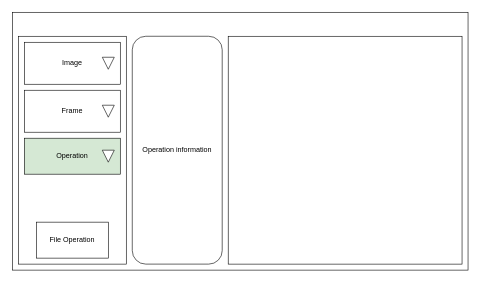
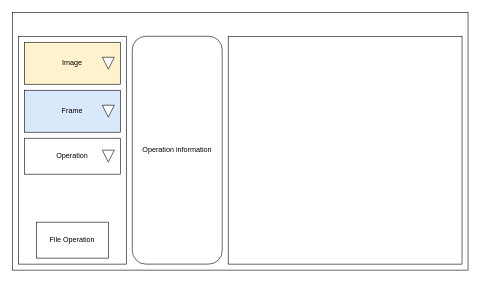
  <mxCell id="0" />
  <mxCell id="1" parent="0" />
  <mxCell id="2" value="" style="rounded=0;whiteSpace=wrap;html=1;" vertex="1" parent="1"><mxGeometry x="20" y="20" width="760" height="430" as="geometry" /></mxCell>
  <mxCell id="3" value="" style="rounded=0;whiteSpace=wrap;html=1;" vertex="1" parent="1"><mxGeometry x="380" y="60" width="390" height="380" as="geometry" /></mxCell>
  <mxCell id="4" value="" style="rounded=0;whiteSpace=wrap;html=1;" vertex="1" parent="1"><mxGeometry x="30" y="60" width="180" height="380" as="geometry" /></mxCell>
- <mxCell id="5" value="Image" style="rounded=0;whiteSpace=wrap;html=1;" vertex="1" parent="1"><mxGeometry x="40" y="70" width="160" height="70" as="geometry" /></mxCell>
+ <mxCell id="5" value="Image" style="rounded=0;whiteSpace=wrap;html=1;fillColor=#fff2cc;" vertex="1" parent="1"><mxGeometry x="40" y="70" width="160" height="70" as="geometry" /></mxCell>
  <mxCell id="6" value="" style="triangle;whiteSpace=wrap;html=1;rotation=90;" vertex="1" parent="1"><mxGeometry x="170" y="95" width="20" height="20" as="geometry" /></mxCell>
- <mxCell id="7" value="Frame" style="rounded=0;whiteSpace=wrap;html=1;" vertex="1" parent="1"><mxGeometry x="40" y="150" width="160" height="70" as="geometry" /></mxCell>
+ <mxCell id="7" value="Frame" style="rounded=0;whiteSpace=wrap;html=1;fillColor=#dae8fc;" vertex="1" parent="1"><mxGeometry x="40" y="150" width="160" height="70" as="geometry" /></mxCell>
  <mxCell id="8" value="" style="triangle;whiteSpace=wrap;html=1;rotation=90;" vertex="1" parent="1"><mxGeometry x="170" y="175" width="20" height="20" as="geometry" /></mxCell>
- <mxCell id="9" value="Operation" style="rounded=0;whiteSpace=wrap;html=1;fillColor=#d5e8d4;" vertex="1" parent="1"><mxGeometry x="40" y="230" width="160" height="60" as="geometry" /></mxCell>
+ <mxCell id="9" value="Operation" style="rounded=0;whiteSpace=wrap;html=1;" vertex="1" parent="1"><mxGeometry x="40" y="230" width="160" height="60" as="geometry" /></mxCell>
  <mxCell id="10" value="" style="triangle;whiteSpace=wrap;html=1;rotation=90;" vertex="1" parent="1"><mxGeometry x="170" y="250" width="20" height="20" as="geometry" /></mxCell>
  <mxCell id="11" value="File Operation" style="rounded=0;whiteSpace=wrap;html=1;" vertex="1" parent="1"><mxGeometry x="60" y="370" width="120" height="60" as="geometry" /></mxCell>
  <mxCell id="12" value="Operation information" style="whiteSpace=wrap;html=1;rounded=1;" vertex="1" parent="1"><mxGeometry x="220" y="60" width="150" height="380" as="geometry" /></mxCell>
